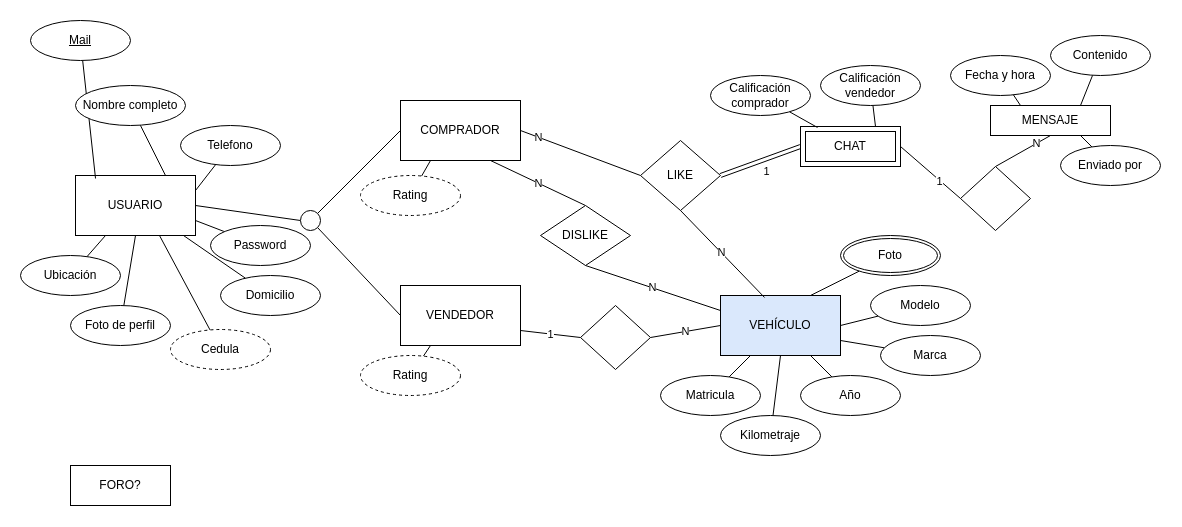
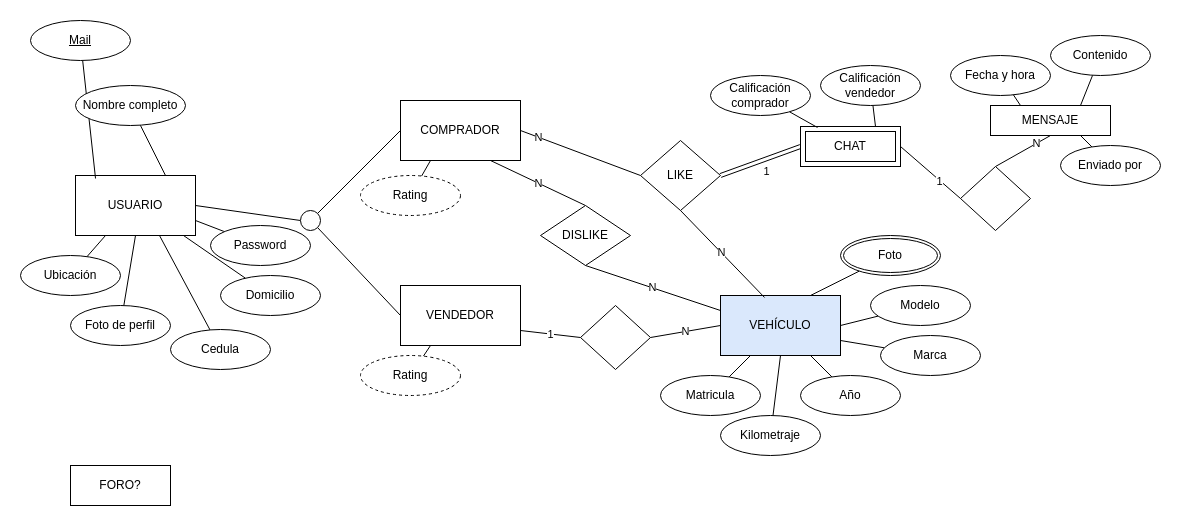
  <mxCell id="0" />
  <mxCell id="1" parent="0" />
  <mxCell id="2" style="rounded=0;orthogonalLoop=1;jettySize=auto;html=1;exitX=1;exitY=0.5;exitDx=0;exitDy=0;entryX=0;entryY=0.5;entryDx=0;entryDy=0;endArrow=none;endFill=0;" parent="1" source="3" target="22" edge="1"><mxGeometry relative="1" as="geometry" /></mxCell>
  <mxCell id="3" value="USUARIO" style="rounded=0;whiteSpace=wrap;html=1;" parent="1" vertex="1"><mxGeometry x="75" y="175" width="120" height="60" as="geometry" /></mxCell>
  <mxCell id="4" value="COMPRADOR" style="rounded=0;whiteSpace=wrap;html=1;" parent="1" vertex="1"><mxGeometry x="400" y="100" width="120" height="60" as="geometry" /></mxCell>
  <mxCell id="5" value="VENDEDOR" style="rounded=0;whiteSpace=wrap;html=1;" parent="1" vertex="1"><mxGeometry x="400" y="285" width="120" height="60" as="geometry" /></mxCell>
  <mxCell id="6" style="edgeStyle=none;rounded=0;orthogonalLoop=1;jettySize=auto;html=1;exitX=1;exitY=0.5;exitDx=0;exitDy=0;entryX=0;entryY=0.5;entryDx=0;entryDy=0;endArrow=none;endFill=0;" parent="1" source="26" target="25" edge="1"><mxGeometry relative="1" as="geometry" /></mxCell>
  <mxCell id="7" value="1" style="edgeLabel;html=1;align=center;verticalAlign=middle;resizable=0;points=[];" parent="6" vertex="1" connectable="0"><mxGeometry x="0.321" y="-1" relative="1" as="geometry"><mxPoint as="offset" /></mxGeometry></mxCell>
  <mxCell id="8" value="VEHÍCULO" style="rounded=0;whiteSpace=wrap;html=1;fillColor=#dae8fc;" parent="1" vertex="1"><mxGeometry x="720" y="295" width="120" height="60" as="geometry" /></mxCell>
  <mxCell id="9" value="MENSAJE" style="rounded=0;whiteSpace=wrap;html=1;" parent="1" vertex="1"><mxGeometry x="990" y="105" width="120" height="30" as="geometry" /></mxCell>
  <mxCell id="10" style="rounded=0;orthogonalLoop=1;jettySize=auto;html=1;exitX=0;exitY=0.5;exitDx=0;exitDy=0;entryX=1;entryY=0.5;entryDx=0;entryDy=0;endArrow=none;endFill=0;" parent="1" source="16" target="4" edge="1"><mxGeometry relative="1" as="geometry" /></mxCell>
  <mxCell id="11" value="N" style="edgeLabel;html=1;align=center;verticalAlign=middle;resizable=0;points=[];" parent="10" vertex="1" connectable="0"><mxGeometry x="0.722" relative="1" as="geometry"><mxPoint as="offset" /></mxGeometry></mxCell>
  <mxCell id="12" style="rounded=0;orthogonalLoop=1;jettySize=auto;html=1;exitX=0.5;exitY=1;exitDx=0;exitDy=0;entryX=0.367;entryY=0.033;entryDx=0;entryDy=0;endArrow=none;endFill=0;entryPerimeter=0;" parent="1" source="16" target="8" edge="1"><mxGeometry relative="1" as="geometry" /></mxCell>
  <mxCell id="13" value="N" style="edgeLabel;html=1;align=center;verticalAlign=middle;resizable=0;points=[];" parent="12" vertex="1" connectable="0"><mxGeometry x="-0.037" relative="1" as="geometry"><mxPoint as="offset" /></mxGeometry></mxCell>
  <mxCell id="14" style="rounded=0;orthogonalLoop=1;jettySize=auto;html=1;exitX=1;exitY=0.5;exitDx=0;exitDy=0;entryX=0;entryY=0.5;entryDx=0;entryDy=0;endArrow=none;endFill=0;shape=link;" parent="1" source="16" target="26" edge="1"><mxGeometry relative="1" as="geometry" /></mxCell>
  <mxCell id="15" value="1" style="edgeLabel;html=1;align=center;verticalAlign=middle;resizable=0;points=[];" parent="14" vertex="1" connectable="0"><mxGeometry x="0.152" y="2" relative="1" as="geometry"><mxPoint y="14" as="offset" /></mxGeometry></mxCell>
  <mxCell id="16" value="LIKE" style="rhombus;whiteSpace=wrap;html=1;" parent="1" vertex="1"><mxGeometry x="640" y="140" width="80" height="70" as="geometry" /></mxCell>
  <mxCell id="17" value="N" style="rounded=0;orthogonalLoop=1;jettySize=auto;html=1;exitX=1;exitY=0.5;exitDx=0;exitDy=0;entryX=0;entryY=0.5;entryDx=0;entryDy=0;endArrow=none;endFill=0;" parent="1" source="19" target="8" edge="1"><mxGeometry relative="1" as="geometry" /></mxCell>
  <mxCell id="18" value="1" style="rounded=0;orthogonalLoop=1;jettySize=auto;html=1;exitX=0;exitY=0.5;exitDx=0;exitDy=0;entryX=1;entryY=0.75;entryDx=0;entryDy=0;endArrow=none;endFill=0;" parent="1" source="19" target="5" edge="1"><mxGeometry relative="1" as="geometry" /></mxCell>
  <mxCell id="19" value="" style="rhombus;whiteSpace=wrap;html=1;" parent="1" vertex="1"><mxGeometry x="580" y="305" width="70" height="64" as="geometry" /></mxCell>
  <mxCell id="20" style="rounded=0;orthogonalLoop=1;jettySize=auto;html=1;exitX=1;exitY=0;exitDx=0;exitDy=0;entryX=0;entryY=0.5;entryDx=0;entryDy=0;endArrow=none;endFill=0;" parent="1" source="22" target="4" edge="1"><mxGeometry relative="1" as="geometry" /></mxCell>
  <mxCell id="21" style="rounded=0;orthogonalLoop=1;jettySize=auto;html=1;exitX=1;exitY=1;exitDx=0;exitDy=0;entryX=0;entryY=0.5;entryDx=0;entryDy=0;endArrow=none;endFill=0;" parent="1" source="22" target="5" edge="1"><mxGeometry relative="1" as="geometry" /></mxCell>
  <mxCell id="22" value="" style="ellipse;whiteSpace=wrap;html=1;aspect=fixed;" parent="1" vertex="1"><mxGeometry x="300" y="210" width="20" height="20" as="geometry" /></mxCell>
  <mxCell id="23" style="edgeStyle=none;rounded=0;orthogonalLoop=1;jettySize=auto;html=1;exitX=0.5;exitY=0;exitDx=0;exitDy=0;entryX=0.5;entryY=1;entryDx=0;entryDy=0;endArrow=none;endFill=0;" parent="1" source="25" target="9" edge="1"><mxGeometry relative="1" as="geometry" /></mxCell>
  <mxCell id="24" value="N" style="edgeLabel;html=1;align=center;verticalAlign=middle;resizable=0;points=[];" parent="23" vertex="1" connectable="0"><mxGeometry x="0.48" relative="1" as="geometry"><mxPoint as="offset" /></mxGeometry></mxCell>
  <mxCell id="25" value="" style="rhombus;whiteSpace=wrap;html=1;" parent="1" vertex="1"><mxGeometry x="960" y="166" width="70" height="64" as="geometry" /></mxCell>
  <mxCell id="26" value="CHAT" style="shape=ext;margin=3;double=1;whiteSpace=wrap;html=1;align=center;" parent="1" vertex="1"><mxGeometry x="800" y="126" width="100" height="40" as="geometry" /></mxCell>
  <mxCell id="27" value="" style="endArrow=none;html=1;rounded=0;exitX=0.167;exitY=0.05;exitDx=0;exitDy=0;exitPerimeter=0;" edge="1" parent="1" source="3" target="28"><mxGeometry relative="1" as="geometry"><mxPoint x="140" y="85" as="sourcePoint" /><mxPoint x="70" y="75" as="targetPoint" /></mxGeometry></mxCell>
  <mxCell id="28" value="Mail" style="ellipse;whiteSpace=wrap;html=1;align=center;fontStyle=4;" vertex="1" parent="1"><mxGeometry x="30" y="20" width="100" height="40" as="geometry" /></mxCell>
  <mxCell id="29" value="" style="endArrow=none;html=1;rounded=0;exitX=0.75;exitY=0;exitDx=0;exitDy=0;" edge="1" parent="1" source="3" target="30"><mxGeometry relative="1" as="geometry"><mxPoint x="220" y="75" as="sourcePoint" /><mxPoint x="190" y="85" as="targetPoint" /></mxGeometry></mxCell>
  <mxCell id="30" value="Nombre completo" style="ellipse;whiteSpace=wrap;html=1;align=center;" vertex="1" parent="1"><mxGeometry x="75" y="85" width="110" height="40" as="geometry" /></mxCell>
- <mxCell id="31" value="" style="endArrow=none;html=1;rounded=0;exitX=1;exitY=0.25;exitDx=0;exitDy=0;" edge="1" parent="1" source="3" target="32"><mxGeometry relative="1" as="geometry"><mxPoint x="280" y="75" as="sourcePoint" /><mxPoint x="270" y="95" as="targetPoint" /></mxGeometry></mxCell>
- <mxCell id="32" value="Telefono" style="ellipse;whiteSpace=wrap;html=1;align=center;" vertex="1" parent="1"><mxGeometry x="180" y="125" width="100" height="40" as="geometry" /></mxCell>
  <mxCell id="33" value="" style="endArrow=none;html=1;rounded=0;exitX=0.25;exitY=1;exitDx=0;exitDy=0;" edge="1" parent="1" source="3" target="34"><mxGeometry relative="1" as="geometry"><mxPoint x="200" y="140" as="sourcePoint" /><mxPoint x="90" y="195" as="targetPoint" /></mxGeometry></mxCell>
  <mxCell id="34" value="Ubicación" style="ellipse;whiteSpace=wrap;html=1;align=center;" vertex="1" parent="1"><mxGeometry y="255" width="100" height="40" as="geometry" x="20" /></mxCell>
  <mxCell id="35" value="" style="endArrow=none;html=1;rounded=0;exitX=0.25;exitY=1;exitDx=0;exitDy=0;" edge="1" parent="1" source="8" target="36"><mxGeometry relative="1" as="geometry"><mxPoint x="680" y="425" as="sourcePoint" /><mxPoint x="720" y="395" as="targetPoint" /></mxGeometry></mxCell>
  <mxCell id="36" value="Matricula" style="ellipse;whiteSpace=wrap;html=1;align=center;" vertex="1" parent="1"><mxGeometry x="660" y="375" width="100" height="40" as="geometry" /></mxCell>
  <mxCell id="37" value="" style="endArrow=none;html=1;rounded=0;exitX=0.5;exitY=1;exitDx=0;exitDy=0;" edge="1" parent="1" source="8" target="38"><mxGeometry relative="1" as="geometry"><mxPoint x="760" y="435" as="sourcePoint" /><mxPoint x="770" y="435" as="targetPoint" /></mxGeometry></mxCell>
  <mxCell id="38" value="Kilometraje" style="ellipse;whiteSpace=wrap;html=1;align=center;" vertex="1" parent="1"><mxGeometry x="720" y="415" width="100" height="40" as="geometry" /></mxCell>
  <mxCell id="39" value="" style="endArrow=none;html=1;rounded=0;exitX=0.75;exitY=1;exitDx=0;exitDy=0;" edge="1" parent="1" source="8" target="40"><mxGeometry relative="1" as="geometry"><mxPoint x="860" y="385" as="sourcePoint" /><mxPoint x="850" y="395" as="targetPoint" /></mxGeometry></mxCell>
  <mxCell id="40" value="Año" style="ellipse;whiteSpace=wrap;html=1;align=center;" vertex="1" parent="1"><mxGeometry x="800" y="375" width="100" height="40" as="geometry" /></mxCell>
  <mxCell id="41" value="" style="endArrow=none;html=1;rounded=0;exitX=1;exitY=0.75;exitDx=0;exitDy=0;" edge="1" parent="1" source="3" target="42"><mxGeometry relative="1" as="geometry"><mxPoint x="210" y="285" as="sourcePoint" /><mxPoint x="220" y="265" as="targetPoint" /></mxGeometry></mxCell>
  <mxCell id="42" value="Password" style="ellipse;whiteSpace=wrap;html=1;align=center;" vertex="1" parent="1"><mxGeometry x="210" y="225" width="100" height="40" as="geometry" /></mxCell>
  <mxCell id="43" value="" style="endArrow=none;html=1;rounded=0;exitX=1;exitY=0.75;exitDx=0;exitDy=0;" edge="1" parent="1" source="8" target="44"><mxGeometry relative="1" as="geometry"><mxPoint x="880" y="335" as="sourcePoint" /><mxPoint x="930" y="355" as="targetPoint" /></mxGeometry></mxCell>
  <mxCell id="44" value="Marca" style="ellipse;whiteSpace=wrap;html=1;align=center;" vertex="1" parent="1"><mxGeometry x="880" y="335" width="100" height="40" as="geometry" /></mxCell>
  <mxCell id="45" value="" style="endArrow=none;html=1;rounded=0;exitX=1;exitY=0.5;exitDx=0;exitDy=0;" edge="1" parent="1" source="8" target="46"><mxGeometry relative="1" as="geometry"><mxPoint x="870" y="305" as="sourcePoint" /><mxPoint x="900" y="305" as="targetPoint" /></mxGeometry></mxCell>
  <mxCell id="46" value="Modelo" style="ellipse;whiteSpace=wrap;html=1;align=center;" vertex="1" parent="1"><mxGeometry x="870" y="285" width="100" height="40" as="geometry" /></mxCell>
  <mxCell id="47" value="" style="endArrow=none;html=1;rounded=0;exitX=0.7;exitY=1;exitDx=0;exitDy=0;exitPerimeter=0;" edge="1" parent="1" source="3" target="48"><mxGeometry relative="1" as="geometry"><mxPoint x="220" y="295" as="sourcePoint" /><mxPoint x="220" y="315" as="targetPoint" /></mxGeometry></mxCell>
- <mxCell id="48" value="Cedula" style="ellipse;whiteSpace=wrap;html=1;align=center;dashed=1;" vertex="1" parent="1"><mxGeometry x="170" y="329" width="100" height="40" as="geometry" /></mxCell>
+ <mxCell id="48" value="Cedula" style="ellipse;whiteSpace=wrap;html=1;align=center;" vertex="1" parent="1"><mxGeometry x="170" y="329" width="100" height="40" as="geometry" /></mxCell>
  <mxCell id="49" value="" style="endArrow=none;html=1;rounded=0;exitX=0.9;exitY=1;exitDx=0;exitDy=0;exitPerimeter=0;" edge="1" parent="1" source="3" target="50"><mxGeometry relative="1" as="geometry"><mxPoint x="230" y="295" as="sourcePoint" /><mxPoint x="230" y="285" as="targetPoint" /></mxGeometry></mxCell>
  <mxCell id="50" value="Domicilio" style="ellipse;whiteSpace=wrap;html=1;align=center;" vertex="1" parent="1"><mxGeometry x="220" y="275" width="100" height="40" as="geometry" /></mxCell>
  <mxCell id="51" value="" style="endArrow=none;html=1;rounded=0;exitX=0.25;exitY=1;exitDx=0;exitDy=0;" edge="1" parent="1" source="5" target="52"><mxGeometry relative="1" as="geometry"><mxPoint x="400" y="385" as="sourcePoint" /><mxPoint x="410" y="375" as="targetPoint" /></mxGeometry></mxCell>
  <mxCell id="52" value="Rating" style="ellipse;whiteSpace=wrap;html=1;align=center;dashed=1;" vertex="1" parent="1"><mxGeometry x="360" y="355" width="100" height="40" as="geometry" /></mxCell>
  <mxCell id="53" value="" style="endArrow=none;html=1;rounded=0;exitX=0.25;exitY=1;exitDx=0;exitDy=0;" edge="1" parent="1" source="4" target="54"><mxGeometry relative="1" as="geometry"><mxPoint x="400" y="185" as="sourcePoint" /><mxPoint x="410" y="195" as="targetPoint" /></mxGeometry></mxCell>
  <mxCell id="54" value="Rating" style="ellipse;whiteSpace=wrap;html=1;align=center;dashed=1;" vertex="1" parent="1"><mxGeometry x="360" y="175" width="100" height="40" as="geometry" /></mxCell>
  <mxCell id="55" value="" style="endArrow=none;html=1;rounded=0;exitX=0.75;exitY=0;exitDx=0;exitDy=0;" edge="1" parent="1" source="8" target="56"><mxGeometry relative="1" as="geometry"><mxPoint x="800" y="235" as="sourcePoint" /><mxPoint x="860" y="255" as="targetPoint" /></mxGeometry></mxCell>
  <mxCell id="56" value="Foto" style="ellipse;shape=doubleEllipse;margin=3;whiteSpace=wrap;html=1;align=center;" vertex="1" parent="1"><mxGeometry x="840" y="235" width="100" height="40" as="geometry" /></mxCell>
  <mxCell id="57" value="" style="endArrow=none;html=1;rounded=0;entryX=0.17;entryY=0.025;entryDx=0;entryDy=0;entryPerimeter=0;" edge="1" parent="1" source="58" target="26"><mxGeometry relative="1" as="geometry"><mxPoint x="820" y="95" as="sourcePoint" /><mxPoint x="740" y="95" as="targetPoint" /></mxGeometry></mxCell>
  <mxCell id="58" value="Calificación comprador" style="ellipse;whiteSpace=wrap;html=1;align=center;" vertex="1" parent="1"><mxGeometry x="710" y="75" width="100" height="40" as="geometry" /></mxCell>
  <mxCell id="59" value="" style="endArrow=none;html=1;rounded=0;exitX=0.75;exitY=0;exitDx=0;exitDy=0;" edge="1" parent="1" source="26" target="60"><mxGeometry relative="1" as="geometry"><mxPoint x="820" y="85" as="sourcePoint" /><mxPoint x="880" y="105" as="targetPoint" /></mxGeometry></mxCell>
  <mxCell id="60" value="Calificación vendedor" style="ellipse;whiteSpace=wrap;html=1;align=center;" vertex="1" parent="1"><mxGeometry x="820" y="65" width="100" height="40" as="geometry" /></mxCell>
  <mxCell id="61" value="" style="endArrow=none;html=1;rounded=0;exitX=0.25;exitY=0;exitDx=0;exitDy=0;" edge="1" parent="1" source="9" target="62"><mxGeometry relative="1" as="geometry"><mxPoint x="980" y="75" as="sourcePoint" /><mxPoint x="1000" y="75" as="targetPoint" /></mxGeometry></mxCell>
  <mxCell id="62" value="Fecha y hora" style="ellipse;whiteSpace=wrap;html=1;align=center;" vertex="1" parent="1"><mxGeometry x="950" y="55" width="100" height="40" as="geometry" /></mxCell>
  <mxCell id="63" value="" style="endArrow=none;html=1;rounded=0;exitX=0.75;exitY=0;exitDx=0;exitDy=0;" edge="1" parent="1" source="9" target="64"><mxGeometry relative="1" as="geometry"><mxPoint x="1030" y="175" as="sourcePoint" /><mxPoint x="1100" y="75" as="targetPoint" /></mxGeometry></mxCell>
  <mxCell id="64" value="Contenido" style="ellipse;whiteSpace=wrap;html=1;align=center;" vertex="1" parent="1"><mxGeometry x="1050" y="35" width="100" height="40" as="geometry" /></mxCell>
  <mxCell id="65" value="" style="endArrow=none;html=1;rounded=0;exitX=0.75;exitY=1;exitDx=0;exitDy=0;" edge="1" parent="1" source="9" target="66"><mxGeometry relative="1" as="geometry"><mxPoint x="1040" y="185" as="sourcePoint" /><mxPoint x="1100" y="165" as="targetPoint" /></mxGeometry></mxCell>
  <mxCell id="66" value="Enviado por" style="ellipse;whiteSpace=wrap;html=1;align=center;" vertex="1" parent="1"><mxGeometry x="1060" y="145" width="100" height="40" as="geometry" /></mxCell>
  <mxCell id="67" value="FORO?" style="whiteSpace=wrap;html=1;align=center;" vertex="1" parent="1"><mxGeometry x="70" y="465" width="100" height="40" as="geometry" /></mxCell>
  <mxCell id="68" value="" style="endArrow=none;html=1;rounded=0;exitX=0.5;exitY=1;exitDx=0;exitDy=0;" edge="1" parent="1" source="3" target="69"><mxGeometry relative="1" as="geometry"><mxPoint x="130" y="335" as="sourcePoint" /><mxPoint x="130" y="345" as="targetPoint" /></mxGeometry></mxCell>
  <mxCell id="69" value="Foto de perfil" style="ellipse;whiteSpace=wrap;html=1;align=center;" vertex="1" parent="1"><mxGeometry x="70" y="305" width="100" height="40" as="geometry" /></mxCell>
  <mxCell id="70" value="N" style="endArrow=none;html=1;rounded=0;exitX=0.75;exitY=1;exitDx=0;exitDy=0;entryX=0.5;entryY=0;entryDx=0;entryDy=0;" edge="1" parent="1" source="4" target="71"><mxGeometry relative="1" as="geometry"><mxPoint x="550" y="245" as="sourcePoint" /><mxPoint x="540" y="215" as="targetPoint" /></mxGeometry></mxCell>
  <mxCell id="71" value="DISLIKE" style="shape=rhombus;perimeter=rhombusPerimeter;whiteSpace=wrap;html=1;align=center;" vertex="1" parent="1"><mxGeometry x="540" y="205" width="90" height="60" as="geometry" /></mxCell>
  <mxCell id="72" value="N" style="endArrow=none;html=1;rounded=0;entryX=0;entryY=0.25;entryDx=0;entryDy=0;exitX=0.5;exitY=1;exitDx=0;exitDy=0;" edge="1" parent="1" source="71" target="8"><mxGeometry relative="1" as="geometry"><mxPoint x="550" y="295" as="sourcePoint" /><mxPoint x="710" y="295" as="targetPoint" /></mxGeometry></mxCell>
